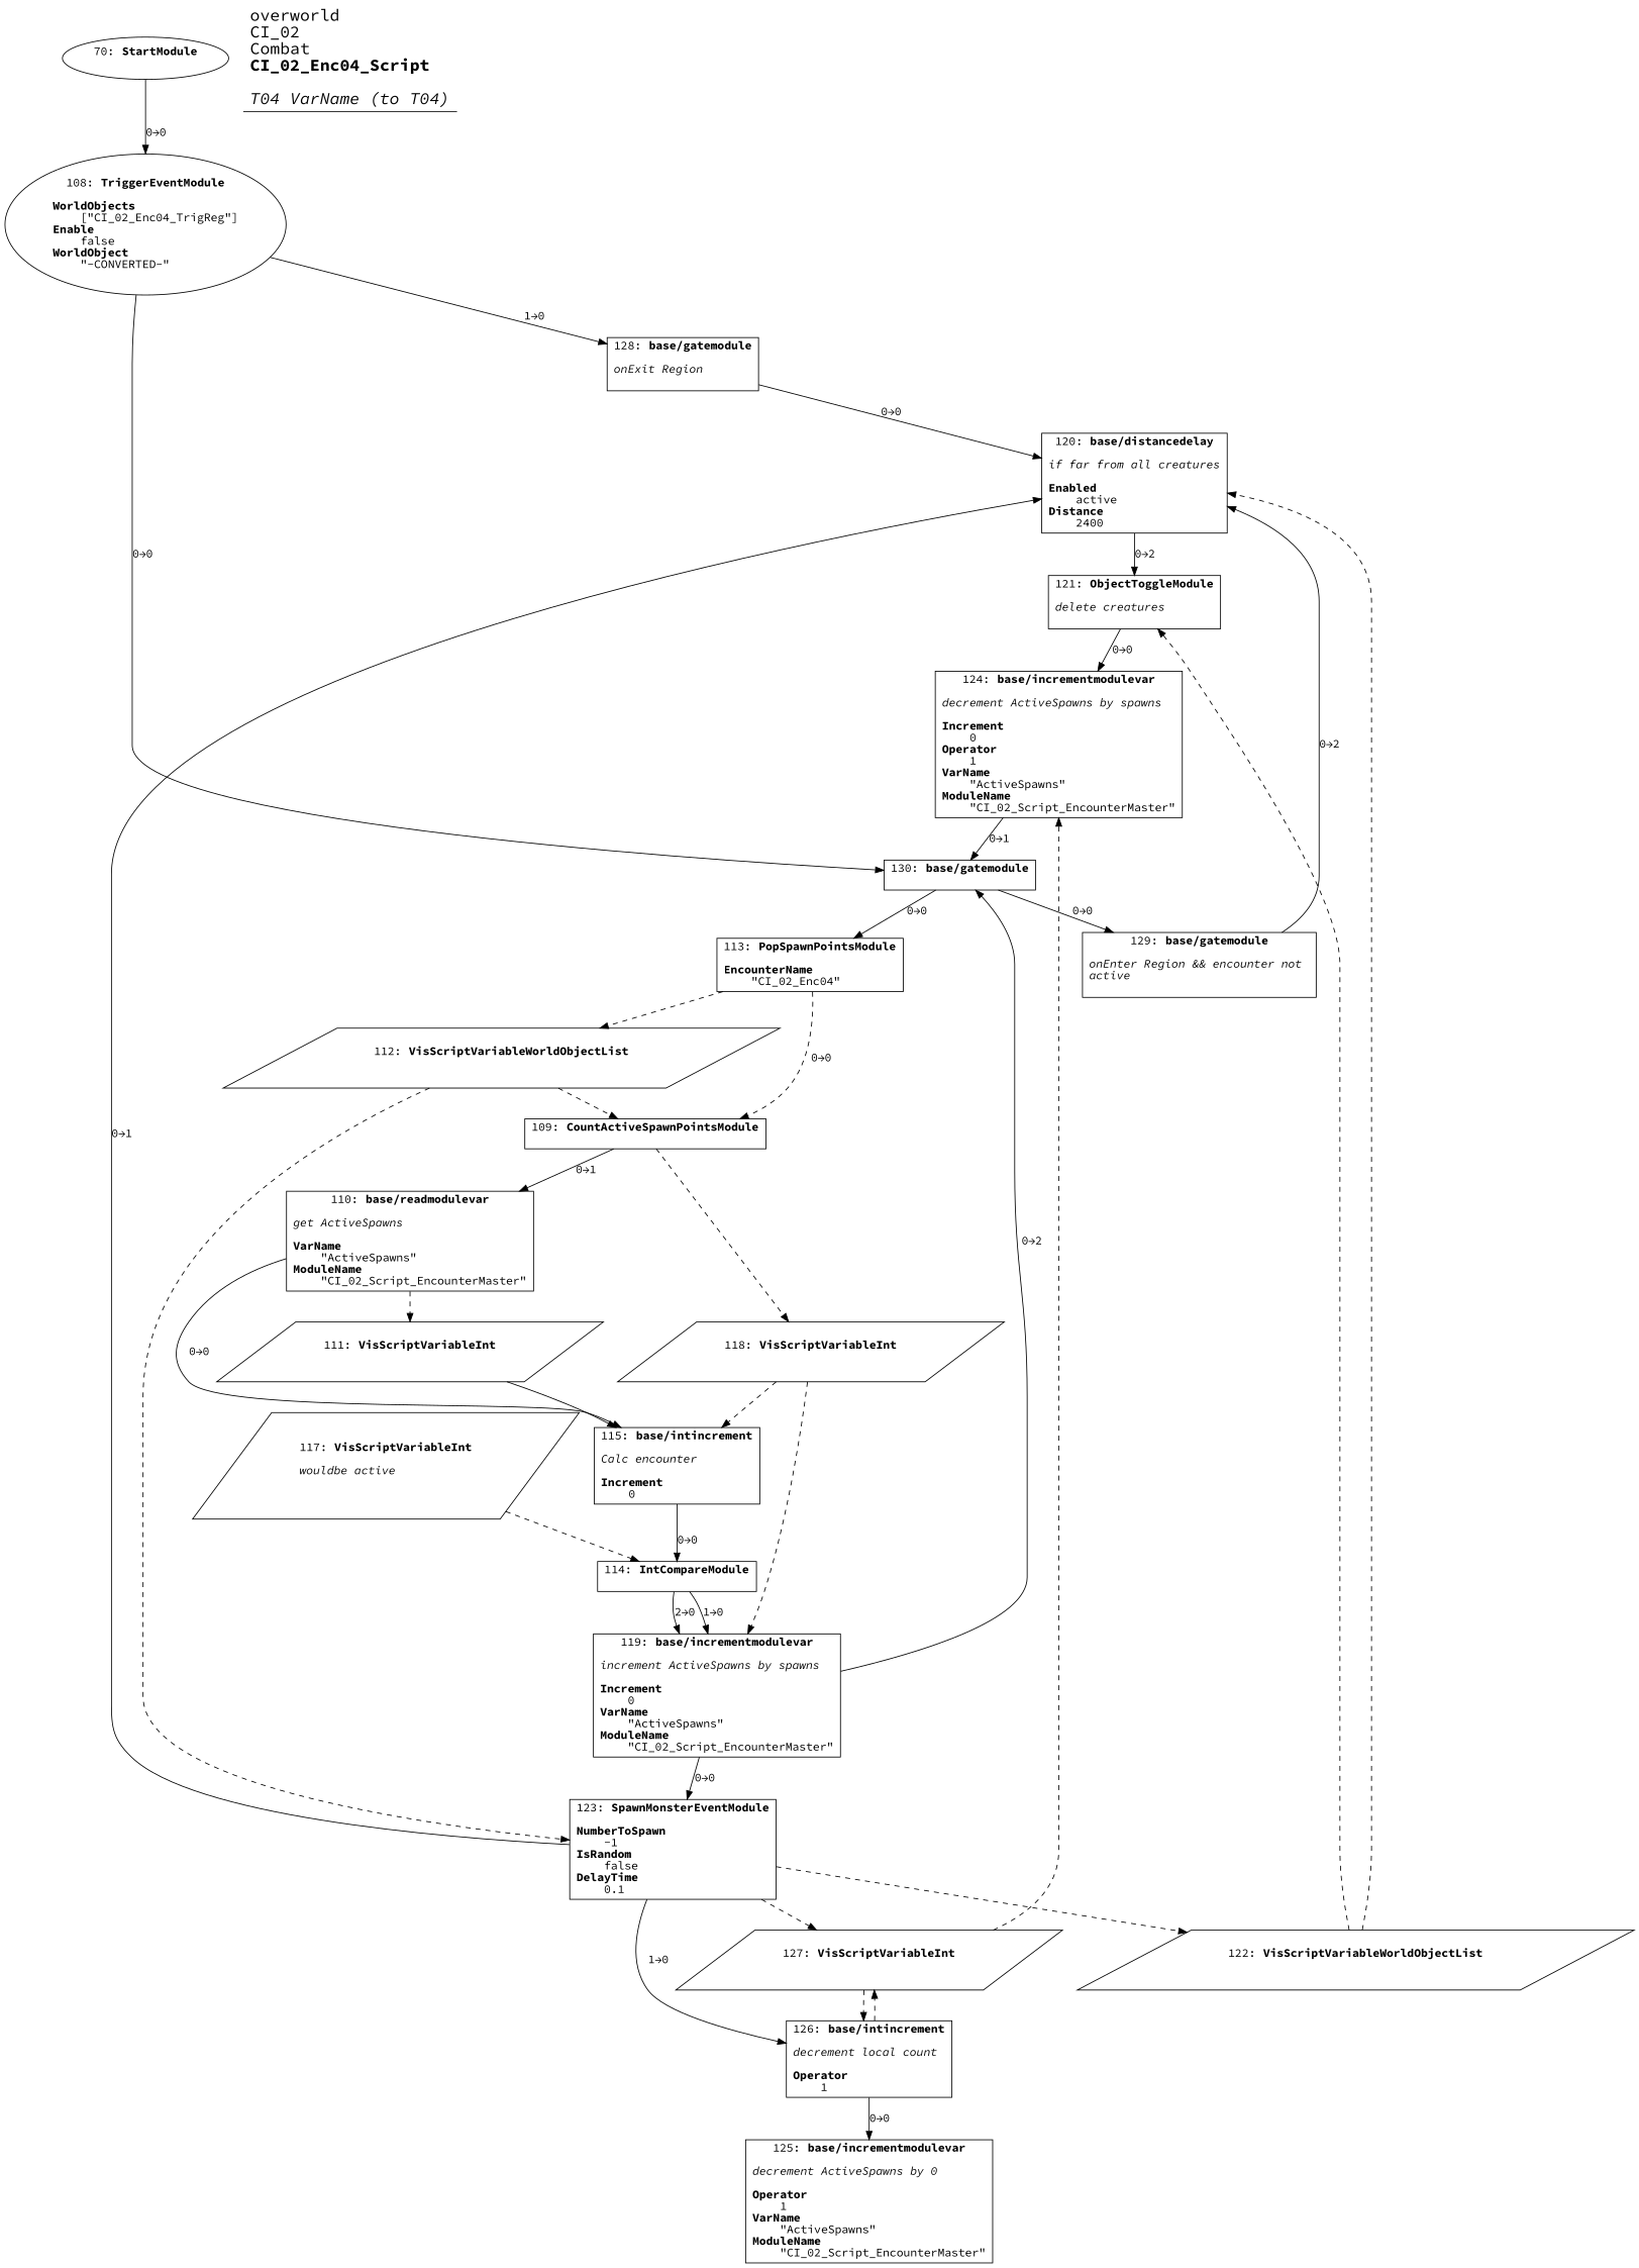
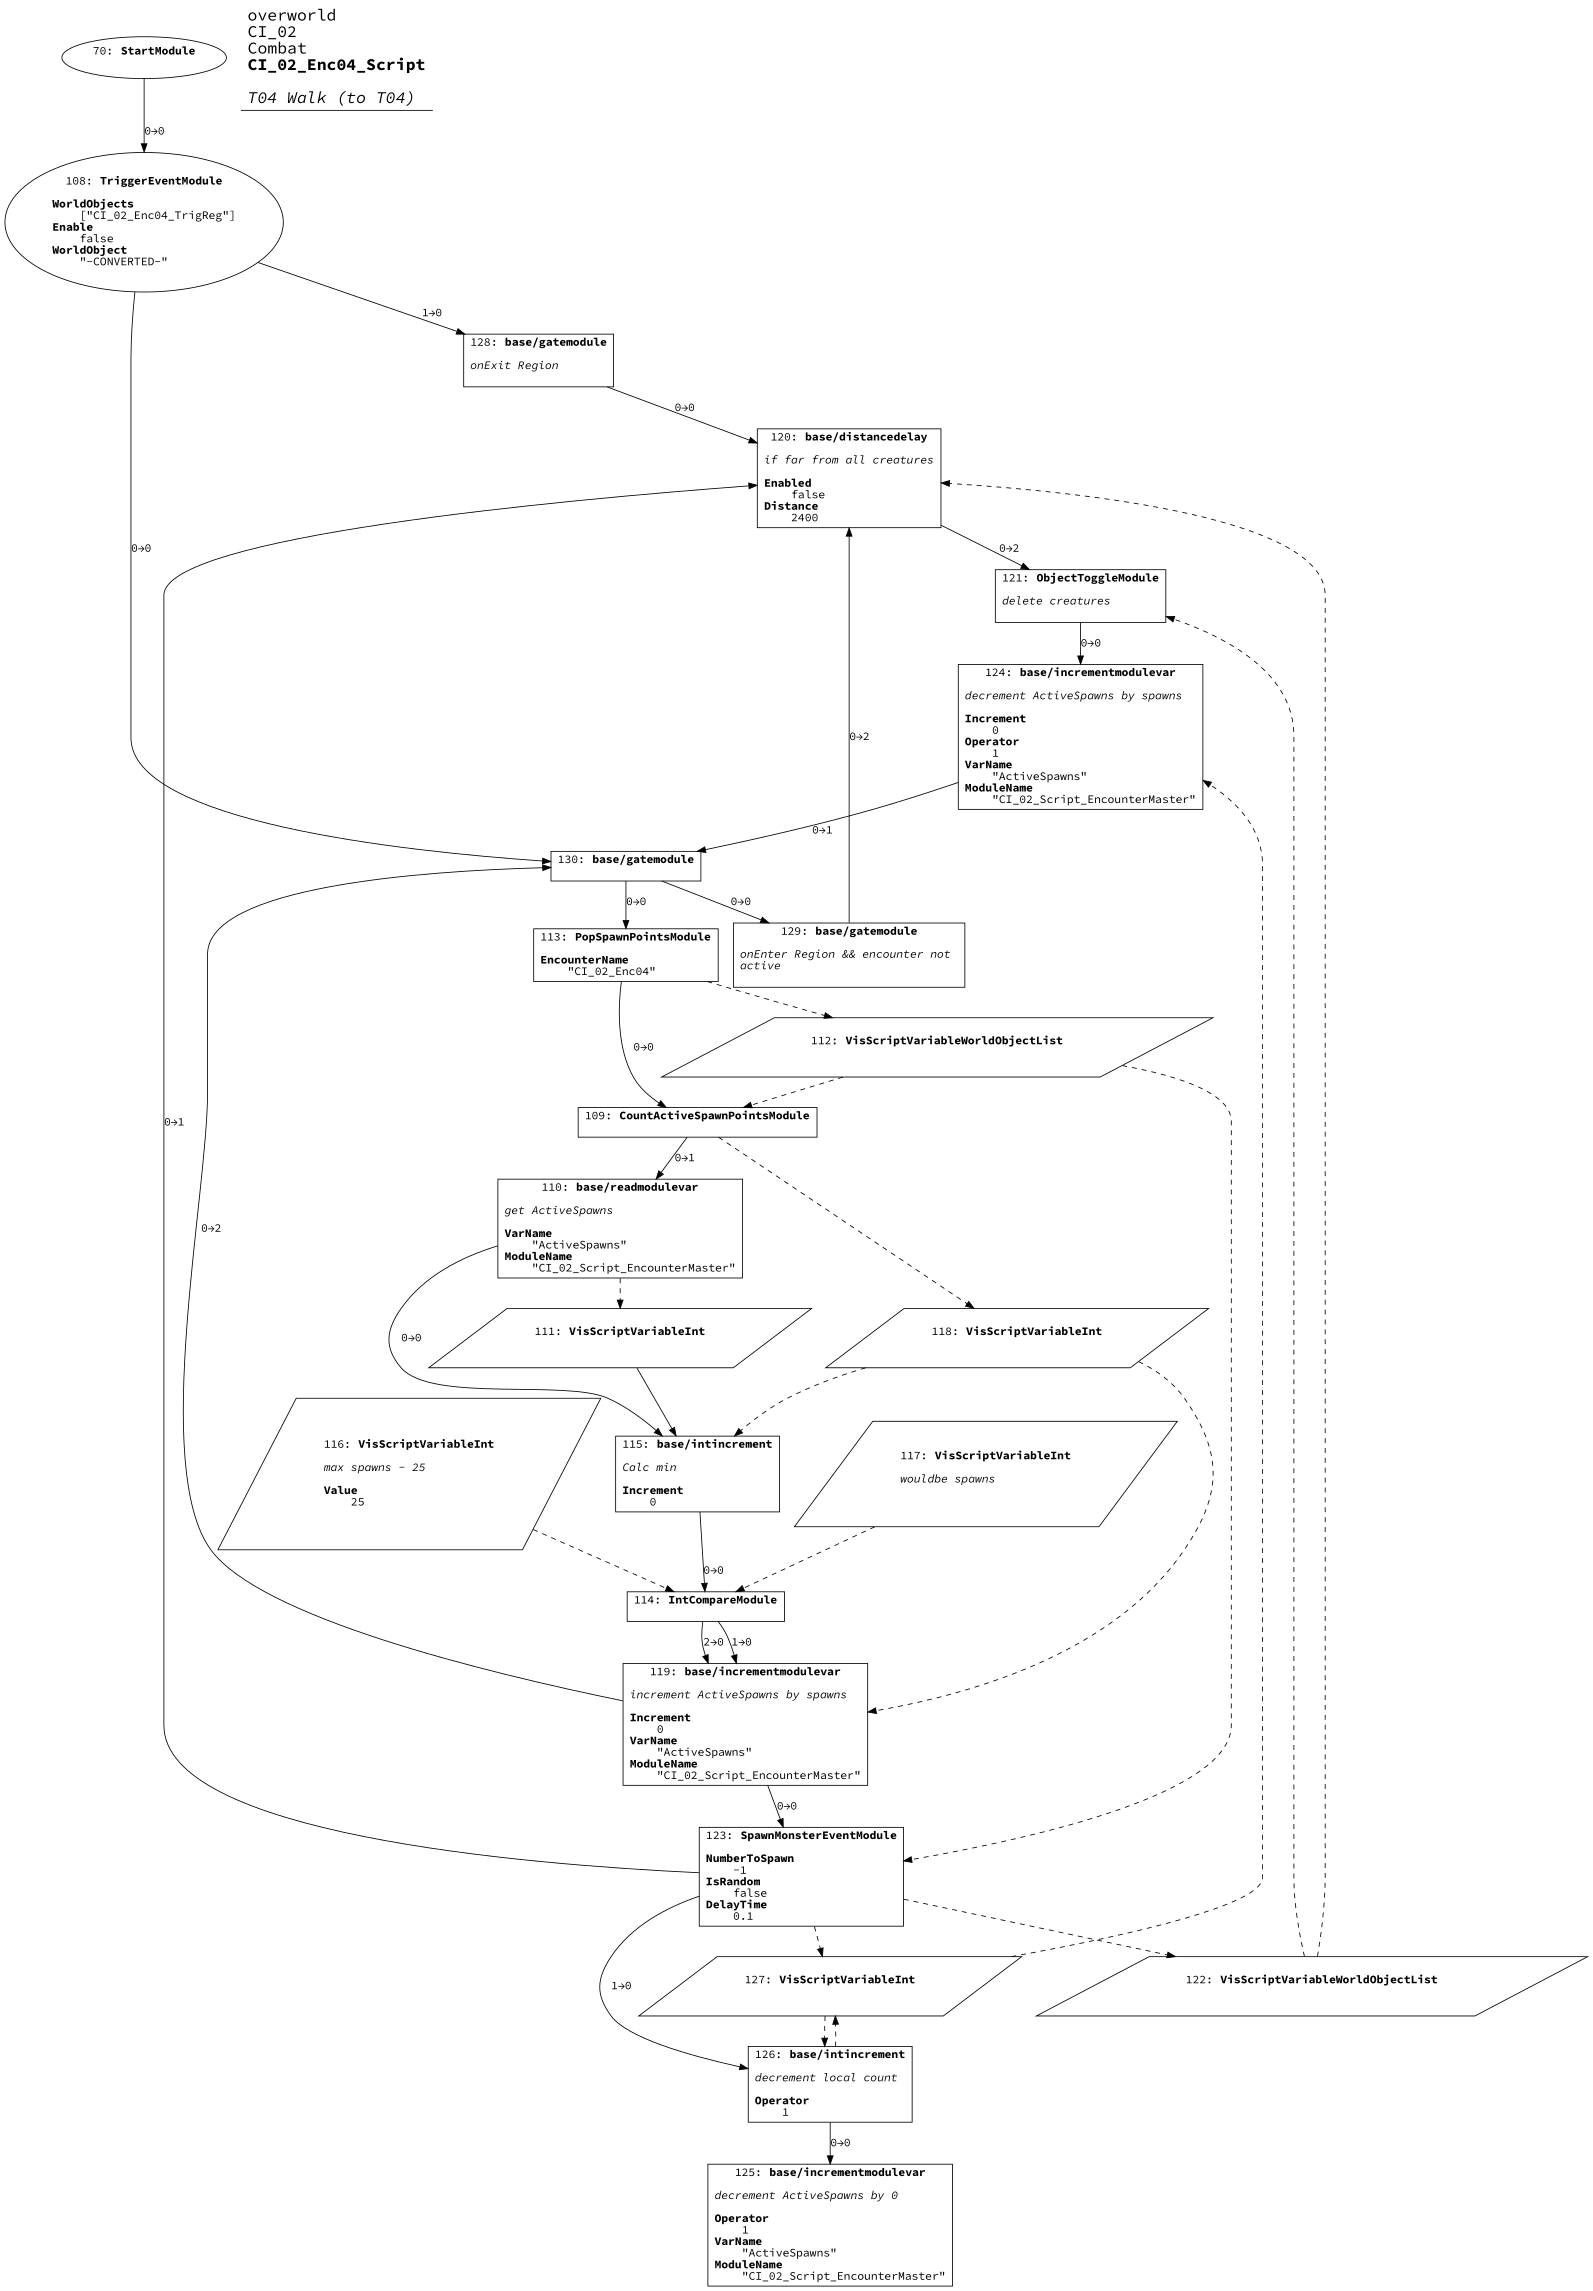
  digraph {
    fontname="Source Code Pro"
    splines=spline
    node [fontname="Source Code Pro" shape=box]
    edge [fontname="Source Code Pro"]
    n1 [label=<70: <b>StartModule</b><br/><br/>> shape=oval]
    n2 [label=<108: <b>TriggerEventModule</b><br/><br/><b>WorldObjects</b><br align="left"/>    [&quot;CI_02_Enc04_TrigReg&quot;]<br align="left"/><b>Enable</b><br align="left"/>    false<br align="left"/><b>WorldObject</b><br align="left"/>    &quot;-CONVERTED-&quot;<br align="left"/>> shape=oval]
    n3 [label=<128: <b>base/gatemodule</b><br/><br/><i>onExit Region<br align="left"/></i><br align="left"/>>]
    n4 [label=<130: <b>base/gatemodule</b><br/><br/>>]
-   n5 [label=<120: <b>base/distancedelay</b><br/><br/><i>if far from all creatures<br align="left"/></i><br align="left"/><b>Enabled</b><br align="left"/>    active<br align="left"/><b>Distance</b><br align="left"/>    2400<br align="left"/>>]
+   n5 [label=<120: <b>base/distancedelay</b><br/><br/><i>if far from all creatures<br align="left"/></i><br align="left"/><b>Enabled</b><br align="left"/>    false<br align="left"/><b>Distance</b><br align="left"/>    2400<br align="left"/>>]
    n6 [label=<113: <b>PopSpawnPointsModule</b><br/><br/><b>EncounterName</b><br align="left"/>    &quot;CI_02_Enc04&quot;<br align="left"/>>]
    n7 [label=<129: <b>base/gatemodule</b><br/><br/><i>onEnter Region &amp;&amp; encounter not <br align="left"/>active<br align="left"/></i><br align="left"/>>]
    n8 [label=<121: <b>ObjectToggleModule</b><br/><br/><i>delete creatures<br align="left"/></i><br align="left"/>>]
    n9 [label=<109: <b>CountActiveSpawnPointsModule</b><br/><br/>>]
    n10 [label=<112: <b>VisScriptVariableWorldObjectList</b><br/><br/>> shape=parallelogram]
    n11 [label=<110: <b>base/readmodulevar</b><br/><br/><i>get ActiveSpawns<br align="left"/></i><br align="left"/><b>VarName</b><br align="left"/>    &quot;ActiveSpawns&quot;<br align="left"/><b>ModuleName</b><br align="left"/>    &quot;CI_02_Script_EncounterMaster&quot;<br align="left"/>>]
    n12 [label=<118: <b>VisScriptVariableInt</b><br/><br/>> shape=parallelogram]
-   n13 [label=<115: <b>base/intincrement</b><br/><br/><i>Calc encounter<br align="left"/></i><br align="left"/><b>Increment</b><br align="left"/>    0<br align="left"/>>]
+   n13 [label=<115: <b>base/intincrement</b><br/><br/><i>Calc min<br align="left"/></i><br align="left"/><b>Increment</b><br align="left"/>    0<br align="left"/>>]
    n14 [label=<111: <b>VisScriptVariableInt</b><br/><br/>> shape=parallelogram]
    n15 [label=<119: <b>base/incrementmodulevar</b><br/><br/><i>increment ActiveSpawns by spawns<br align="left"/></i><br align="left"/><b>Increment</b><br align="left"/>    0<br align="left"/><b>VarName</b><br align="left"/>    &quot;ActiveSpawns&quot;<br align="left"/><b>ModuleName</b><br align="left"/>    &quot;CI_02_Script_EncounterMaster&quot;<br align="left"/>>]
    n16 [label=<114: <b>IntCompareModule</b><br/><br/>>]
    n17 [label=<123: <b>SpawnMonsterEventModule</b><br/><br/><b>NumberToSpawn</b><br align="left"/>    -1<br align="left"/><b>IsRandom</b><br align="left"/>    false<br align="left"/><b>DelayTime</b><br align="left"/>    0.1<br align="left"/>>]
    n18 [label=<122: <b>VisScriptVariableWorldObjectList</b><br/><br/>> shape=parallelogram]
    n19 [label=<126: <b>base/intincrement</b><br/><br/><i>decrement local count<br align="left"/></i><br align="left"/><b>Operator</b><br align="left"/>    1<br align="left"/>>]
    n20 [label=<127: <b>VisScriptVariableInt</b><br/><br/>> shape=parallelogram]
-   n21 [label=<117: <b>VisScriptVariableInt</b><br/><br/><i>wouldbe active<br align="left"/></i><br align="left"/>> shape=parallelogram]
+   n21 [label=<117: <b>VisScriptVariableInt</b><br/><br/><i>wouldbe spawns<br align="left"/></i><br align="left"/>> shape=parallelogram]
+   n22 [label=<116: <b>VisScriptVariableInt</b><br/><br/><i>max spawns - 25<br align="left"/></i><br align="left"/><b>Value</b><br align="left"/>    25<br align="left"/>> shape=parallelogram]
    n23 [label=<125: <b>base/incrementmodulevar</b><br/><br/><i>decrement ActiveSpawns by 0<br align="left"/></i><br align="left"/><b>Operator</b><br align="left"/>    1<br align="left"/><b>VarName</b><br align="left"/>    &quot;ActiveSpawns&quot;<br align="left"/><b>ModuleName</b><br align="left"/>    &quot;CI_02_Script_EncounterMaster&quot;<br align="left"/>>]
    n24 [label=<124: <b>base/incrementmodulevar</b><br/><br/><i>decrement ActiveSpawns by spawns<br align="left"/></i><br align="left"/><b>Increment</b><br align="left"/>    0<br align="left"/><b>Operator</b><br align="left"/>    1<br align="left"/><b>VarName</b><br align="left"/>    &quot;ActiveSpawns&quot;<br align="left"/><b>ModuleName</b><br align="left"/>    &quot;CI_02_Script_EncounterMaster&quot;<br align="left"/>>]
-   n25 [label=<<font point-size="20">overworld<br align="left"/>CI_02<br align="left"/>Combat<br align="left"/><b>CI_02_Enc04_Script</b><br align="left"/><br/><i>T04 VarName (to T04)</i><br align="left"/></font>> shape=underline]
+   n25 [label=<<font point-size="20">overworld<br align="left"/>CI_02<br align="left"/>Combat<br align="left"/><b>CI_02_Enc04_Script</b><br align="left"/><br/><i>T04 Walk (to T04)</i><br align="left"/></font>> shape=underline]
    n1 -> n2 [label="0→0"]
    n2 -> n3 [label="1→0"]
    n2 -> n4 [label="0→0"]
    n3 -> n5 [label="0→0"]
    n4 -> n6 [label="0→0"]
    n4 -> n7 [label="0→0"]
    n5 -> n8 [label="0→2"]
-   n6 -> n9 [label="0→0" style=dashed]
+   n6 -> n9 [label="0→0"]
    n6 -> n10 [style=dashed]
    n7 -> n5 [label="0→2"]
    n8 -> n24 [label="0→0"]
    n9 -> n11 [label="0→1"]
    n9 -> n12 [style=dashed]
    n10 -> n9 [style=dashed]
    n10 -> n17 [style=dashed]
    n11 -> n13 [label="0→0"]
    n11 -> n14 [style=dashed]
    n12 -> n13 [style=dashed]
    n12 -> n15 [style=dashed]
    n13 -> n16 [label="0→0"]
    n14 -> n13 [style=solid]
    n15 -> n4 [label="0→2"]
    n15 -> n17 [label="0→0"]
    n16 -> n15 [label="1→0"]
    n16 -> n15 [label="2→0"]
    n17 -> n5 [label="0→1"]
    n17 -> n18 [style=dashed]
    n17 -> n19 [label="1→0"]
    n17 -> n20 [style=dashed]
    n18 -> n5 [style=dashed]
    n18 -> n8 [style=dashed]
    n19 -> n20 [style=dashed]
    n19 -> n23 [label="0→0"]
    n20 -> n19 [style=dashed]
    n20 -> n24 [style=dashed]
    n21 -> n16 [style=dashed]
+   n22 -> n16 [style=dashed]
    n24 -> n4 [label="0→1"]
  }
